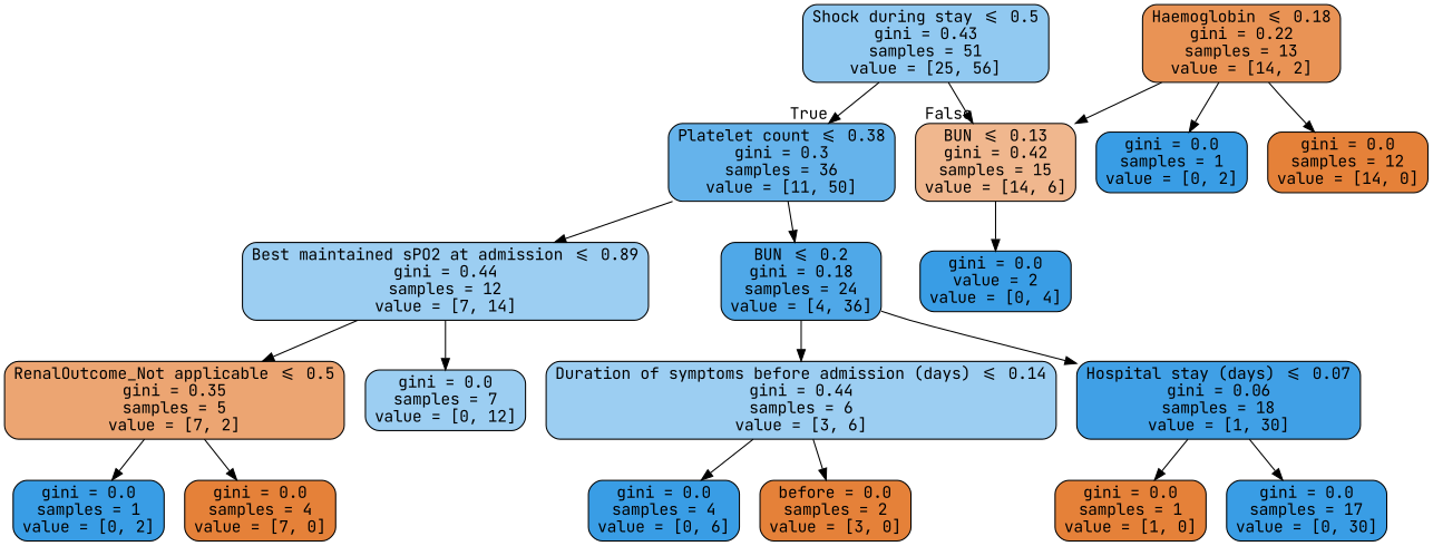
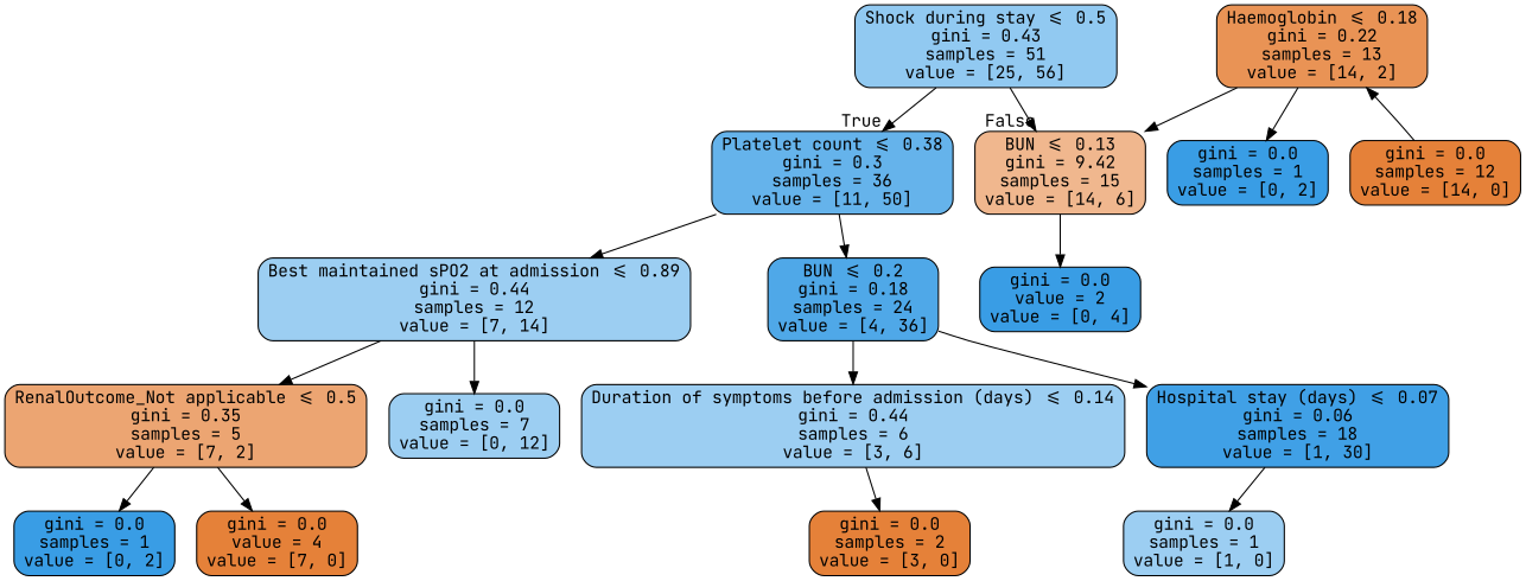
  digraph {
    fontname="JetBrains Mono"
    node [color=black fillcolor="#399de5" fontname="JetBrains Mono" shape=box style="filled, rounded"]
    edge [fontname="JetBrains Mono"]
    n1 [fillcolor="#91c9f1" label="Shock during stay <= 0.5\ngini = 0.43\nsamples = 51\nvalue = [25, 56]"]
    n2 [fillcolor="#65b3eb" label="Platelet count <= 0.38\ngini = 0.3\nsamples = 36\nvalue = [11, 50]"]
-   n3 [fillcolor="#f0b78e" label="BUN <= 0.13\ngini = 0.42\nsamples = 15\nvalue = [14, 6]"]
+   n3 [fillcolor="#f0b78e" label="BUN <= 0.13\ngini = 9.42\nsamples = 15\nvalue = [14, 6]"]
    n4 [fillcolor="#9ccef2" label="Best maintained sPO2 at admission <= 0.89\ngini = 0.44\nsamples = 12\nvalue = [7, 14]"]
    n5 [fillcolor="#4fa8e8" label="BUN <= 0.2\ngini = 0.18\nsamples = 24\nvalue = [4, 36]"]
    n6 [label="gini = 0.0\nvalue = 2\nvalue = [0, 4]"]
    n7 [fillcolor="#eca572" label="RenalOutcome_Not applicable <= 0.5\ngini = 0.35\nsamples = 5\nvalue = [7, 2]"]
    n8 [fillcolor="#9ccef2" label="gini = 0.0\nsamples = 7\nvalue = [0, 12]"]
    n9 [fillcolor="#9ccef2" label="Duration of symptoms before admission (days) <= 0.14\ngini = 0.44\nsamples = 6\nvalue = [3, 6]"]
    n10 [fillcolor="#40a0e6" label="Hospital stay (days) <= 0.07\ngini = 0.06\nsamples = 18\nvalue = [1, 30]"]
    n11 [label="gini = 0.0\nsamples = 1\nvalue = [0, 2]"]
-   n12 [fillcolor="#e58139" label="gini = 0.0\nsamples = 4\nvalue = [7, 0]"]
-   n13 [label="gini = 0.0\nsamples = 4\nvalue = [0, 6]"]
-   n14 [fillcolor="#e58139" label="before = 0.0\nsamples = 2\nvalue = [3, 0]"]
-   n15 [fillcolor="#e58139" label="gini = 0.0\nsamples = 1\nvalue = [1, 0]"]
-   n16 [label="gini = 0.0\nsamples = 17\nvalue = [0, 30]"]
+   n12 [fillcolor="#e58139" label="gini = 0.0\nvalue = 4\nvalue = [7, 0]"]
+   n14 [fillcolor="#e58139" label="gini = 0.0\nsamples = 2\nvalue = [3, 0]"]
+   n15 [fillcolor="#9ccef2" label="gini = 0.0\nsamples = 1\nvalue = [1, 0]"]
    n17 [fillcolor="#e99355" label="Haemoglobin <= 0.18\ngini = 0.22\nsamples = 13\nvalue = [14, 2]"]
    n18 [label="gini = 0.0\nsamples = 1\nvalue = [0, 2]"]
    n19 [fillcolor="#e58139" label="gini = 0.0\nsamples = 12\nvalue = [14, 0]"]
    n1 -> n2 [headlabel=True labelangle=45 labeldistance=2.5]
    n1 -> n3 [headlabel=False labelangle=-45 labeldistance=2.5]
    n2 -> n4
    n2 -> n5
    n3 -> n6
    n4 -> n7
    n4 -> n8
    n5 -> n9
    n5 -> n10
    n7 -> n11
    n7 -> n12
-   n9 -> n13
    n9 -> n14
    n10 -> n15
-   n10 -> n16
    n17 -> n3
    n17 -> n18
-   n17 -> n19
+   n19 -> n17
  }
